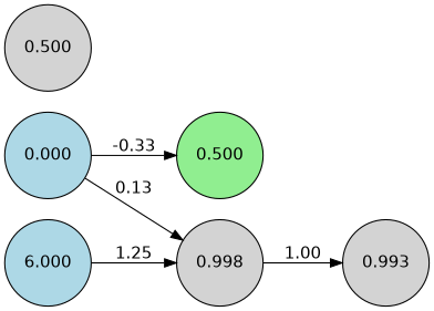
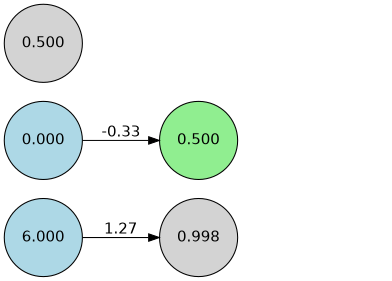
  digraph {
    fontname="DejaVu Sans"
    rankdir=LR
    node [fillcolor=lightgray fontname="DejaVu Sans" shape=circle style=filled]
    edge [fontname="DejaVu Sans"]
    n1 [fillcolor=lightblue label=0.000]
    n2 [fillcolor=lightgreen label=0.500]
    n3 [label=0.998]
-   n4 [label=0.993]
    n5 [fillcolor=lightblue label=6.000]
    n6 [label=0.500]
    n1 -> n2 [label=-0.33]
-   n1 -> n3 [label=0.13]
-   n3 -> n4 [label=1.00]
-   n5 -> n3 [label=1.25]
+   n5 -> n3 [label=1.27]
  }
